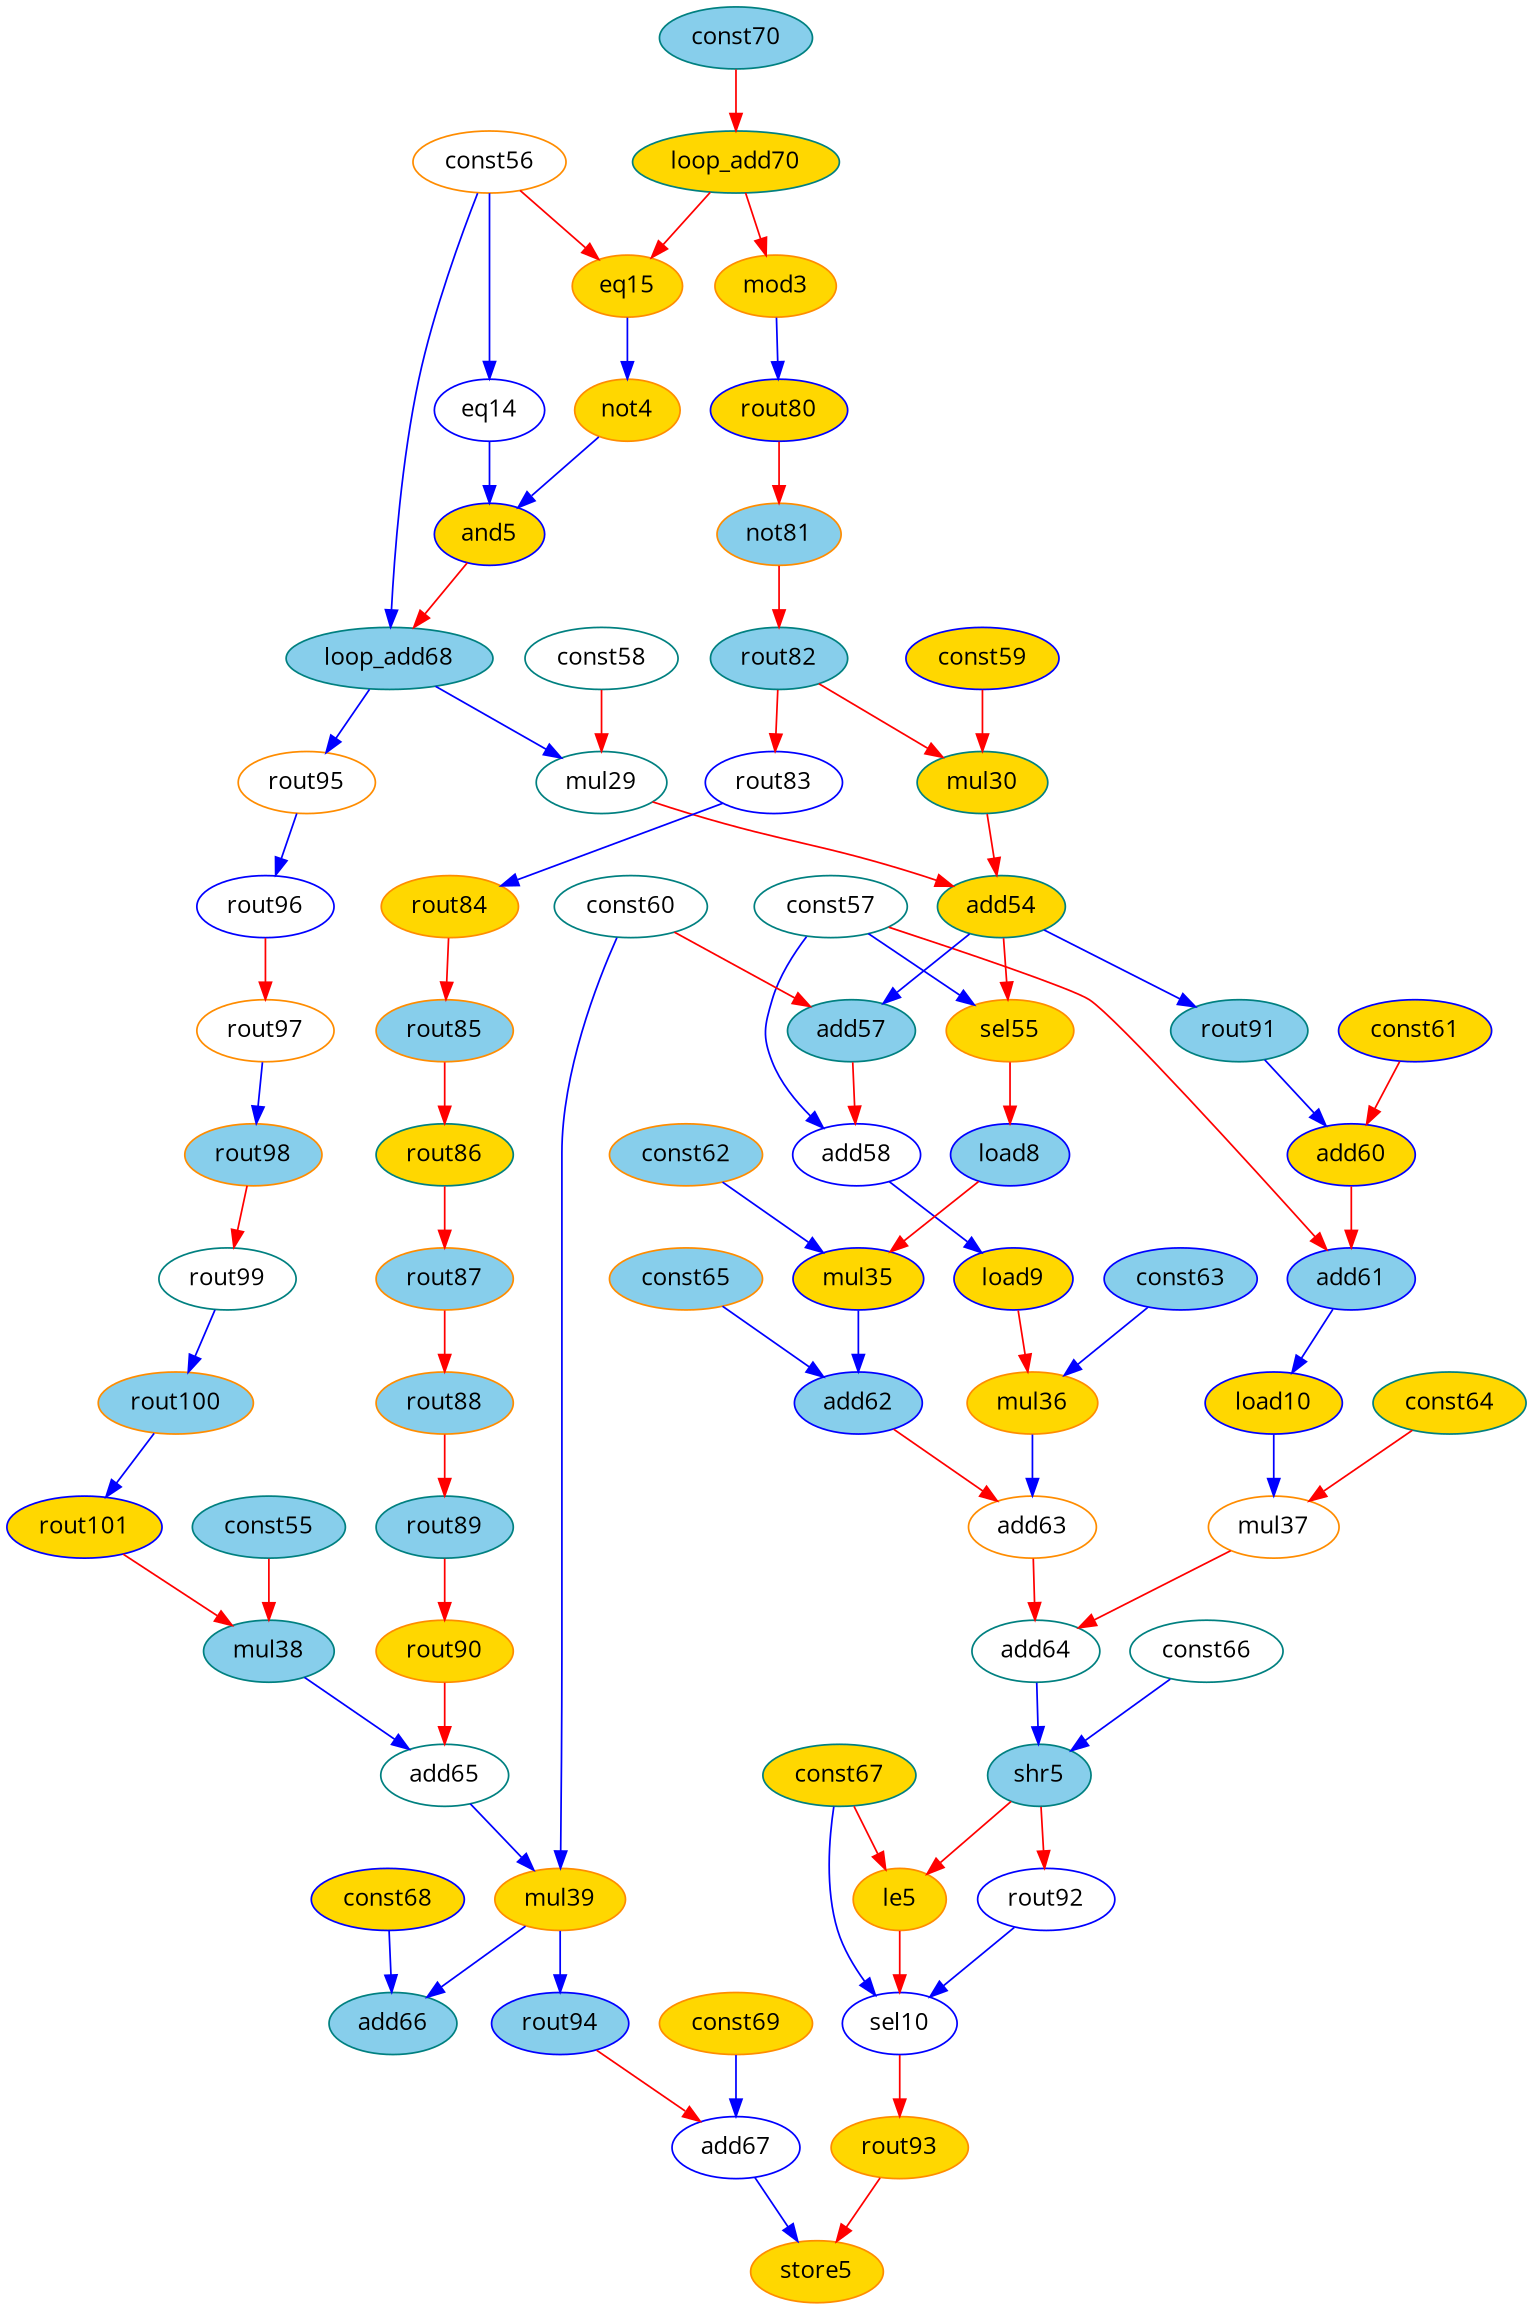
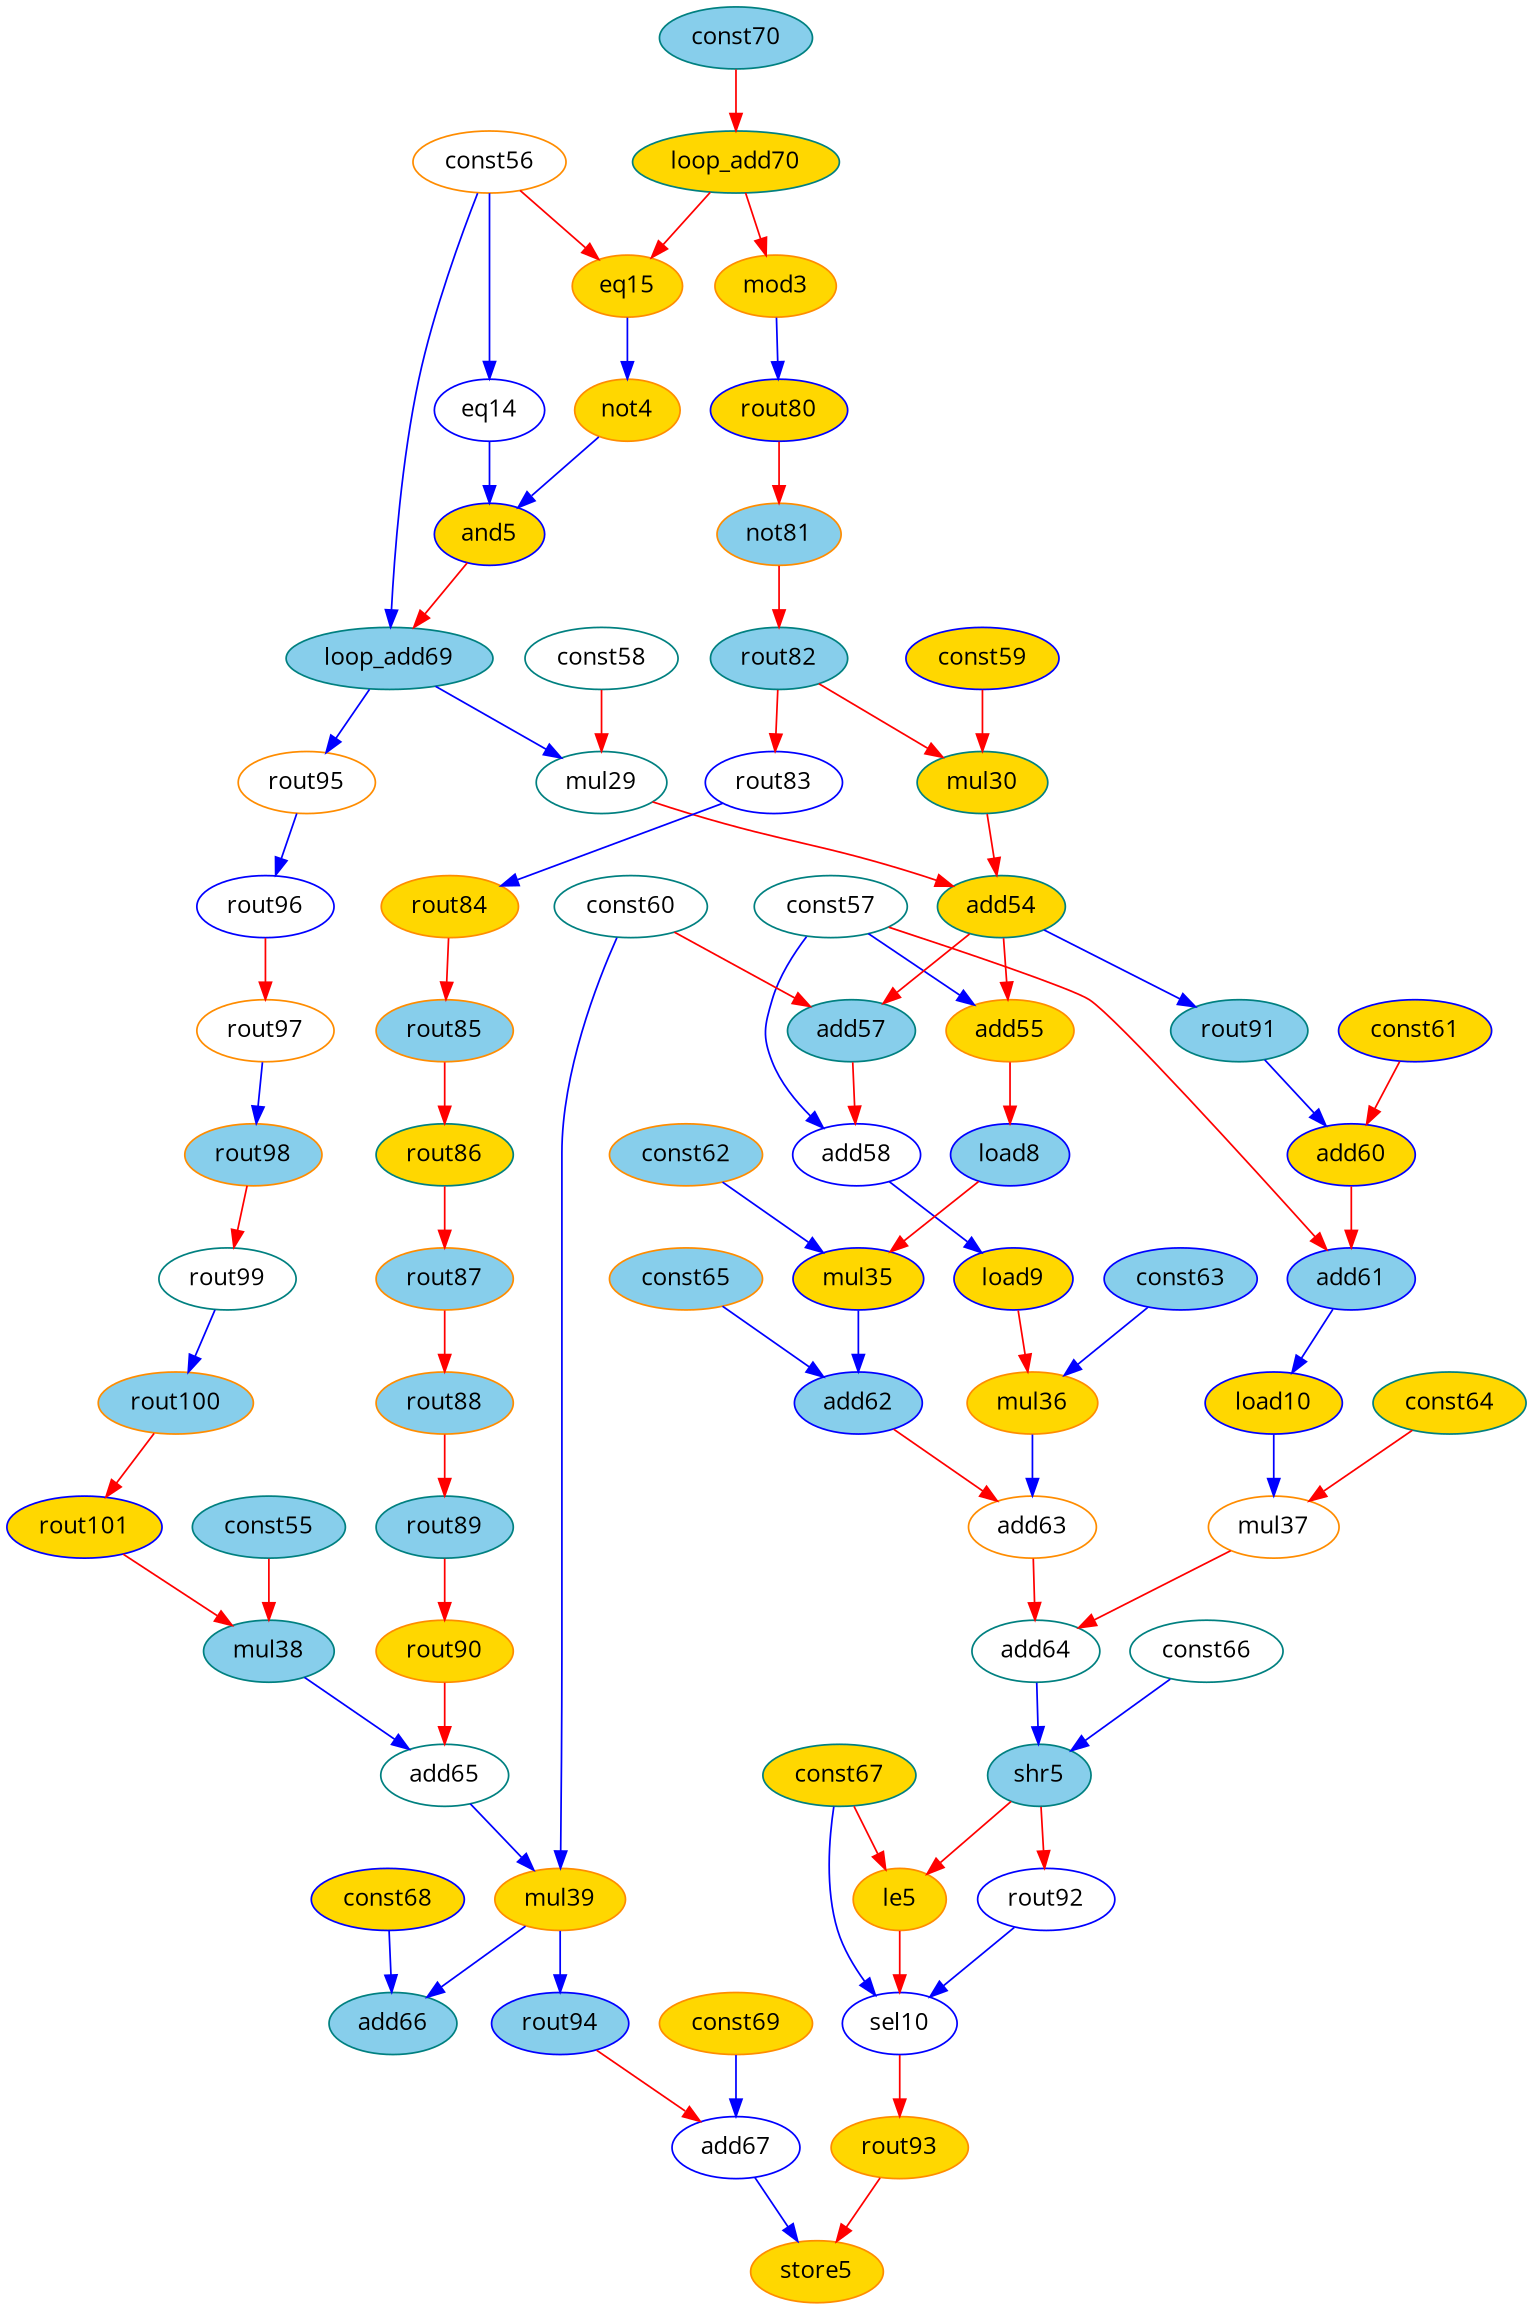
  digraph {
    fontname="Open Sans"
    node [color=darkorange fillcolor=gold fontname="Open Sans" opcode=rout style=filled]
    edge [color=red fontname="Open Sans" operand=0]
    const55 [color=teal fillcolor=skyblue opcode=const val=2304]
    mul38 [color=teal fillcolor=skyblue llvm="%31" opcode=mul schedule=12]
    mod3 [llvm="%7" opcode=mod schedule=1]
    rout80 [color=blue schedule=2]
    add65 [color=teal fillcolor=white llvm="%32" opcode=add schedule=13]
    eq14 [color=blue fillcolor=white llvm="%8" opcode=eq schedule=2]
    and5 [color=blue llvm="%10" opcode=and schedule=3]
    n8 [fillcolor=skyblue label=not81 schedule=3]
    const56 [fillcolor=white opcode=const val=0]
    eq15 [llvm="%9" opcode=eq schedule=1]
-   loop_add69 [color=teal fillcolor=skyblue llvm="%5" opcode=add schedule=4 label=loop_add68]
+   loop_add69 [color=teal fillcolor=skyblue llvm="%5" opcode=add schedule=4]
    not4 [llvm="%9" opcode=not schedule=2]
    mul29 [color=teal fillcolor=white llvm="%13" opcode=mul schedule=5]
    rout95 [fillcolor=white schedule=5]
    loop_add70 [color=teal llvm="%6" opcode=add schedule=0]
    const57 [color=teal fillcolor=white llvm="%2" opcode=const]
-   add55 [llvm="%13" opcode=add schedule=7 label=sel55]
+   add55 [llvm="%13" opcode=add schedule=7]
    add58 [color=blue fillcolor=white llvm="%16" opcode=add schedule=8]
    add61 [color=blue fillcolor=skyblue llvm="%19" opcode=add schedule=9]
    load8 [color=blue fillcolor=skyblue llvm="%14" opcode=load schedule=8]
    load9 [color=blue llvm="%17" opcode=load schedule=9]
    load10 [color=blue llvm="%20" opcode=load schedule=10]
    const58 [color=teal fillcolor=white opcode=const val=13824]
    add54 [color=teal llvm="%13" opcode=add schedule=6]
    add57 [color=teal fillcolor=skyblue llvm="%16" opcode=add schedule=7]
    rout91 [color=teal fillcolor=skyblue schedule=7]
    const59 [color=blue opcode=const val=6]
    mul30 [color=teal llvm="%13" opcode=mul schedule=5]
    add60 [color=blue llvm="%19" opcode=add schedule=8]
    mul35 [color=blue llvm="%22" opcode=mul schedule=9]
    add62 [color=blue fillcolor=skyblue llvm="%25" opcode=add schedule=10]
    const60 [color=teal fillcolor=white opcode=const val=2]
    mul39 [llvm="%33" opcode=mul schedule=14]
    add66 [color=teal fillcolor=skyblue llvm="%33" opcode=add schedule=15]
    rout94 [color=blue fillcolor=skyblue schedule=15]
    mul36 [llvm="%23" opcode=mul schedule=10]
    add63 [fillcolor=white llvm="%26" opcode=add schedule=11]
    const61 [color=blue opcode=const val=4]
    mul37 [fillcolor=white llvm="%24" opcode=mul schedule=11]
    add64 [color=teal fillcolor=white llvm="%27" opcode=add schedule=12]
    const62 [fillcolor=skyblue opcode=const val=38]
    const63 [color=blue fillcolor=skyblue opcode=const val=75]
    const64 [color=teal opcode=const val=15]
    shr5 [color=teal fillcolor=skyblue llvm="%28" opcode=shr schedule=13]
    const65 [fillcolor=skyblue opcode=const val=64]
    le5 [llvm="%29" opcode=le schedule=14]
    rout92 [color=blue fillcolor=white schedule=14]
    const66 [color=teal fillcolor=white opcode=const val=7]
    sel10 [color=blue fillcolor=white llvm="%29" opcode=sel schedule=15]
    const67 [color=teal opcode=const val=1023]
    rout93 [schedule=16]
    store5 [llvm=store opcode=store schedule=17]
    const68 [color=blue llvm="@d3_1" opcode=const]
    add67 [color=blue fillcolor=white llvm="%34" opcode=add schedule=16]
    const69 [llvm="%1" opcode=const]
    const70 [color=teal fillcolor=skyblue opcode=const val=1]
    rout96 [color=blue fillcolor=white schedule=6]
    rout82 [color=teal fillcolor=skyblue schedule=4]
    rout83 [color=blue fillcolor=white schedule=5]
    rout84 [schedule=6]
    rout85 [fillcolor=skyblue schedule=7]
    rout86 [color=teal schedule=8]
    rout87 [fillcolor=skyblue schedule=9]
    rout88 [fillcolor=skyblue schedule=10]
    rout89 [color=teal fillcolor=skyblue schedule=11]
    rout90 [schedule=12]
    rout97 [fillcolor=white schedule=7]
    rout98 [fillcolor=skyblue schedule=8]
    rout99 [color=teal fillcolor=white schedule=9]
    rout100 [fillcolor=skyblue schedule=10]
    rout101 [color=blue schedule=11]
    const55 -> mul38 [operand=1]
    mul38 -> add65 [color=blue]
    mod3 -> rout80 [color=blue]
    rout80 -> n8
    add65 -> mul39 [color=blue]
    eq14 -> and5 [color=blue operand=1]
    and5 -> loop_add69 [operand=1]
    n8 -> rout82
    const56 -> eq14 [color=blue operand=1]
    const56 -> eq15 [operand=1]
    const56 -> loop_add69 [color=blue type=const_base]
    eq15 -> not4 [color=blue]
    loop_add69 -> mul29 [color=blue]
    loop_add69 -> rout95 [color=blue]
    not4 -> and5 [color=blue]
    mul29 -> add54
    rout95 -> rout96 [color=blue]
    loop_add70 -> mod3
    loop_add70 -> eq15
    const57 -> add55 [color=blue]
    const57 -> add58 [color=blue]
    const57 -> add61
    add55 -> load8
    add58 -> load9 [color=blue]
    add61 -> load10 [color=blue]
    load8 -> mul35
    load9 -> mul36
    load10 -> mul37 [color=blue]
    const58 -> mul29 [operand=1]
    add54 -> add55 [operand=1]
-   add54 -> add57 [color=blue]
+   add54 -> add57
    add54 -> rout91 [color=blue]
    add57 -> add58 [operand=1]
    rout91 -> add60 [color=blue]
    const59 -> mul30 [operand=1]
    mul30 -> add54 [operand=1]
    add60 -> add61 [operand=1]
    mul35 -> add62 [color=blue]
    add62 -> add63
    const60 -> add57 [operand=1]
    const60 -> mul39 [color=blue operand=1]
    mul39 -> add66 [color=blue operand=1]
    mul39 -> rout94 [color=blue]
    rout94 -> add67 [operand=1]
    mul36 -> add63 [color=blue operand=1]
    add63 -> add64
    const61 -> add60 [operand=1]
    mul37 -> add64 [operand=1]
    add64 -> shr5 [color=blue]
    const62 -> mul35 [color=blue operand=1]
    const63 -> mul36 [color=blue operand=1]
    const64 -> mul37 [operand=1]
    shr5 -> le5
    shr5 -> rout92
    const65 -> add62 [color=blue operand=1]
    le5 -> sel10
    rout92 -> sel10 [color=blue operand=1]
    const66 -> shr5 [color=blue operand=1]
    sel10 -> rout93
    const67 -> le5 [operand=1]
    const67 -> sel10 [color=blue operand=2]
    rout93 -> store5
    const68 -> add66 [color=blue]
    add67 -> store5 [color=blue operand=1]
    const69 -> add67 [color=blue]
    const70 -> loop_add70 [operand=1]
    rout96 -> rout97
    rout82 -> mul30
    rout82 -> rout83
    rout83 -> rout84 [color=blue]
    rout84 -> rout85
    rout85 -> rout86
    rout86 -> rout87
    rout87 -> rout88
    rout88 -> rout89
    rout89 -> rout90
    rout90 -> add65 [operand=1]
    rout97 -> rout98 [color=blue]
    rout98 -> rout99
    rout99 -> rout100 [color=blue]
-   rout100 -> rout101 [color=blue]
+   rout100 -> rout101
    rout101 -> mul38
  }
